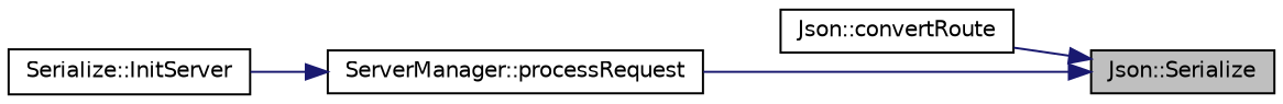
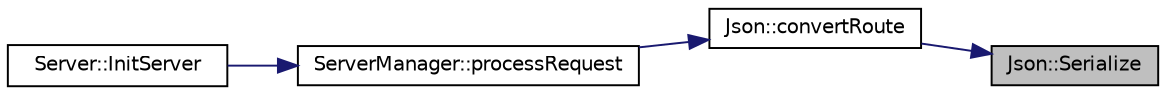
  digraph {
    rankdir=RL
    node [color=black fillcolor=white fontname=Helvetica fontsize=10 shape=record style=filled]
    edge [color=midnightblue dir=back fontname=Helvetica fontsize=10 labelfontname=Helvetica labelfontsize=10 style=solid]
    n1 [fillcolor=grey75 fontcolor=black height=0.2 label="Json::Serialize" width=0.4]
    n2 [height=0.2 label="Json::convertRoute" width=0.4]
    n3 [height=0.2 label="ServerManager::processRequest" width=0.4]
-   n4 [height=0.2 label="Serialize::InitServer" width=0.4]
+   n4 [height=0.2 label="Server::InitServer" width=0.4]
    n1 -> n2
-   n1 -> n3
+   n2 -> n3
    n3 -> n4
  }
